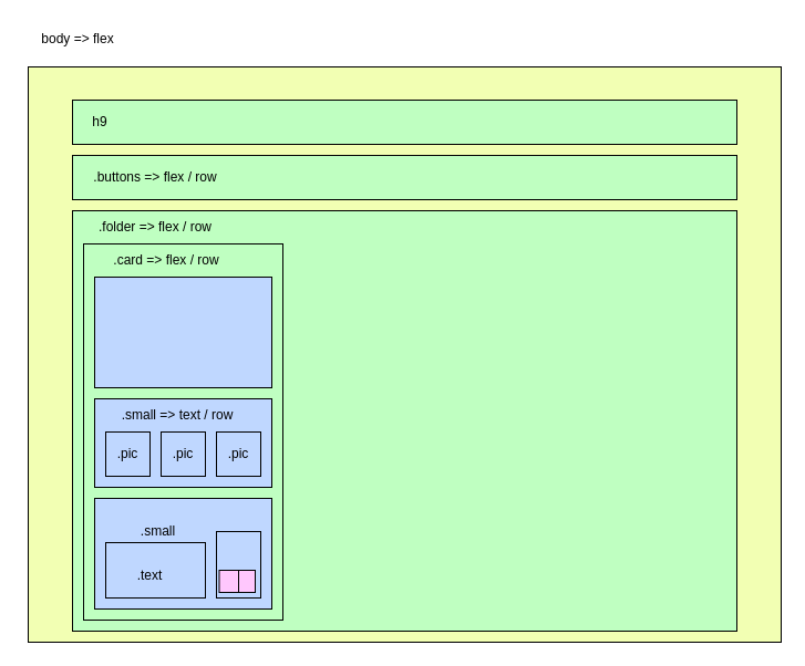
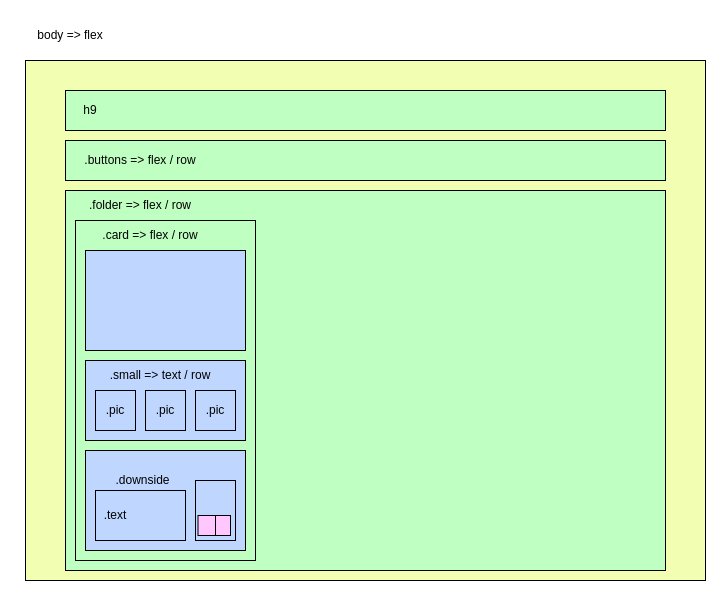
  <mxCell id="0" />
  <mxCell id="1" parent="0" />
  <mxCell id="2" value="" style="rounded=0;whiteSpace=wrap;html=1;" vertex="1" parent="1"><mxGeometry x="295" y="290" width="120" height="60" as="geometry" /></mxCell>
  <mxCell id="3" value="" style="rounded=0;whiteSpace=wrap;html=1;align=center;fillColor=#F2FFB3;" vertex="1" parent="1"><mxGeometry x="25" y="60" width="680" height="520" as="geometry" /></mxCell>
  <mxCell id="4" value="" style="rounded=0;whiteSpace=wrap;html=1;fillColor=#BFFFC1;" vertex="1" parent="1"><mxGeometry x="65" y="90" width="600" height="40" as="geometry" /></mxCell>
  <mxCell id="5" value="" style="rounded=0;whiteSpace=wrap;html=1;fillColor=#BFFFC1;" vertex="1" parent="1"><mxGeometry x="65" y="140" width="600" height="40" as="geometry" /></mxCell>
  <mxCell id="6" value="" style="rounded=0;whiteSpace=wrap;html=1;fillColor=#BFFFC1;" vertex="1" parent="1"><mxGeometry x="65" y="190" width="600" height="380" as="geometry" /></mxCell>
  <mxCell id="7" value="" style="rounded=0;whiteSpace=wrap;html=1;fillColor=#BFFFC1;" vertex="1" parent="1"><mxGeometry x="75" y="220" width="180" height="340" as="geometry" /></mxCell>
  <mxCell id="8" value="" style="rounded=0;whiteSpace=wrap;html=1;fillColor=#BFD7FF;" vertex="1" parent="1"><mxGeometry x="85" y="250" width="160" height="100" as="geometry" /></mxCell>
  <mxCell id="9" value="" style="rounded=0;whiteSpace=wrap;html=1;fillColor=#BFD7FF;" vertex="1" parent="1"><mxGeometry x="85" y="450" width="160" height="100" as="geometry" /></mxCell>
  <mxCell id="10" value="" style="rounded=0;whiteSpace=wrap;html=1;fillColor=#BFD7FF;" vertex="1" parent="1"><mxGeometry x="85" y="360" width="160" height="80" as="geometry" /></mxCell>
  <mxCell id="11" value="" style="rounded=0;whiteSpace=wrap;html=1;fillColor=#BFD7FF;" vertex="1" parent="1"><mxGeometry x="95" y="390" width="40" height="40" as="geometry" /></mxCell>
  <mxCell id="12" value="" style="rounded=0;whiteSpace=wrap;html=1;fillColor=#BFD7FF;" vertex="1" parent="1"><mxGeometry x="145" y="390" width="40" height="40" as="geometry" /></mxCell>
  <mxCell id="13" value="" style="rounded=0;whiteSpace=wrap;html=1;fillColor=#BFD7FF;" vertex="1" parent="1"><mxGeometry x="195" y="390" width="40" height="40" as="geometry" /></mxCell>
  <mxCell id="14" value="" style="rounded=0;whiteSpace=wrap;html=1;fillColor=#BFD7FF;" vertex="1" parent="1"><mxGeometry x="95" y="490" width="90" height="50" as="geometry" /></mxCell>
  <mxCell id="15" value="" style="rounded=0;whiteSpace=wrap;html=1;fillColor=#BFD7FF;" vertex="1" parent="1"><mxGeometry x="195" y="480" width="40" height="60" as="geometry" /></mxCell>
  <mxCell id="16" value="body =&amp;gt; flex" style="text;html=1;strokeColor=none;fillColor=none;align=center;verticalAlign=middle;whiteSpace=wrap;rounded=0;" vertex="1" parent="1"><mxGeometry x="20" y="20" width="100" height="30" as="geometry" /></mxCell>
  <mxCell id="17" value="h9" style="text;html=1;strokeColor=none;fillColor=none;align=center;verticalAlign=middle;whiteSpace=wrap;rounded=0;" vertex="1" parent="1"><mxGeometry x="65" y="95" width="50" height="30" as="geometry" /></mxCell>
  <mxCell id="18" value=".buttons =&amp;gt; flex / row&lt;span style=&quot;color: rgba(0 , 0 , 0 , 0) ; font-family: monospace ; font-size: 0px&quot;&gt;%3CmxGraphModel%3E%3Croot%3E%3CmxCell%20id%3D%220%22%2F%3E%3CmxCell%20id%3D%221%22%20parent%3D%220%22%2F%3E%3CmxCell%20id%3D%222%22%20value%3D%22h1%22%20style%3D%22text%3Bhtml%3D1%3BstrokeColor%3Dnone%3BfillColor%3Dnone%3Balign%3Dcenter%3BverticalAlign%3Dmiddle%3BwhiteSpace%3Dwrap%3Brounded%3D0%3B%22%20vertex%3D%221%22%20parent%3D%221%22%3E%3CmxGeometry%20x%3D%22120%22%20y%3D%2275%22%20width%3D%2250%22%20height%3D%2230%22%20as%3D%22geometry%22%2F%3E%3C%2FmxCell%3E%3C%2Froot%3E%3C%2FmxGraphModel%3E&lt;/span&gt;" style="text;html=1;strokeColor=none;fillColor=none;align=center;verticalAlign=middle;whiteSpace=wrap;rounded=0;" vertex="1" parent="1"><mxGeometry x="65" y="145" width="150" height="30" as="geometry" /></mxCell>
  <mxCell id="19" value=".folder =&amp;gt; flex / row&lt;span style=&quot;color: rgba(0 , 0 , 0 , 0) ; font-family: monospace ; font-size: 0px&quot;&gt;%3CmxGraphModel%3E%3Croot%3E%3CmxCell%20id%3D%220%22%2F%3E%3CmxCell%20id%3D%221%22%20parent%3D%220%22%2F%3E%3CmxCell%20id%3D%222%22%20value%3D%22.botones%20%3D%26amp%3Bgt%3B%20flex%20%2F%20row%26lt%3Bspan%20style%3D%26quot%3Bcolor%3A%20rgba(0%20%2C%200%20%2C%200%20%2C%200)%20%3B%20font-family%3A%20monospace%20%3B%20font-size%3A%200px%26quot%3B%26gt%3B%253CmxGraphModel%253E%253Croot%253E%253CmxCell%2520id%253D%25220%2522%252F%253E%253CmxCell%2520id%253D%25221%2522%2520parent%253D%25220%2522%252F%253E%253CmxCell%2520id%253D%25222%2522%2520value%253D%2522h1%2522%2520style%253D%2522text%253Bhtml%253D1%253BstrokeColor%253Dnone%253BfillColor%253Dnone%253Balign%253Dcenter%253BverticalAlign%253Dmiddle%253BwhiteSpace%253Dwrap%253Brounded%253D0%253B%2522%2520vertex%253D%25221%2522%2520parent%253D%25221%2522%253E%253CmxGeometry%2520x%253D%2522120%2522%2520y%253D%252275%2522%2520width%253D%252250%2522%2520height%253D%252230%2522%2520as%253D%2522geometry%2522%252F%253E%253C%252FmxCell%253E%253C%252Froot%253E%253C%252FmxGraphModel%253E%26lt%3B%2Fspan%26gt%3B%22%20style%3D%22text%3Bhtml%3D1%3BstrokeColor%3Dnone%3BfillColor%3Dnone%3Balign%3Dcenter%3BverticalAlign%3Dmiddle%3BwhiteSpace%3Dwrap%3Brounded%3D0%3B%22%20vertex%3D%221%22%20parent%3D%221%22%3E%3CmxGeometry%20x%3D%22120%22%20y%3D%22125%22%20width%3D%22150%22%20height%3D%2230%22%20as%3D%22geometry%22%2F%3E%3C%2FmxCell%3E%3C%2Froot%3E%3C%2FmxGraphModel%3E&lt;/span&gt;" style="text;html=1;strokeColor=none;fillColor=none;align=center;verticalAlign=middle;whiteSpace=wrap;rounded=0;" vertex="1" parent="1"><mxGeometry x="65" y="190" width="150" height="30" as="geometry" /></mxCell>
  <mxCell id="20" value=".card =&amp;gt; flex / row" style="text;html=1;strokeColor=none;fillColor=none;align=center;verticalAlign=middle;whiteSpace=wrap;rounded=0;" vertex="1" parent="1"><mxGeometry x="75" y="220" width="150" height="30" as="geometry" /></mxCell>
  <mxCell id="21" value=".small =&amp;gt; text / row" style="text;html=1;strokeColor=none;fillColor=none;align=center;verticalAlign=middle;whiteSpace=wrap;rounded=0;" vertex="1" parent="1"><mxGeometry x="85" y="360" width="150" height="30" as="geometry" /></mxCell>
  <mxCell id="22" value=".pic" style="text;html=1;strokeColor=none;fillColor=none;align=center;verticalAlign=middle;whiteSpace=wrap;rounded=0;" vertex="1" parent="1"><mxGeometry x="100" y="395" width="30" height="30" as="geometry" /></mxCell>
  <mxCell id="23" value=".pic" style="text;html=1;strokeColor=none;fillColor=none;align=center;verticalAlign=middle;whiteSpace=wrap;rounded=0;" vertex="1" parent="1"><mxGeometry x="150" y="395" width="30" height="30" as="geometry" /></mxCell>
  <mxCell id="24" value=".pic" style="text;html=1;strokeColor=none;fillColor=none;align=center;verticalAlign=middle;whiteSpace=wrap;rounded=0;" vertex="1" parent="1"><mxGeometry x="200" y="395" width="30" height="30" as="geometry" /></mxCell>
- <mxCell id="25" value=".small" style="text;html=1;strokeColor=none;fillColor=none;align=center;verticalAlign=middle;whiteSpace=wrap;rounded=0;" vertex="1" parent="1"><mxGeometry x="90" y="465" width="105" height="30" as="geometry" /></mxCell>
- <mxCell id="26" value=".text" style="text;html=1;strokeColor=none;fillColor=none;align=center;verticalAlign=middle;whiteSpace=wrap;rounded=0;" vertex="1" parent="1"><mxGeometry x="115" y="505" width="40" height="30" as="geometry" /></mxCell>
+ <mxCell id="25" value=".downside" style="text;html=1;strokeColor=none;fillColor=none;align=center;verticalAlign=middle;whiteSpace=wrap;rounded=0;" vertex="1" parent="1"><mxGeometry x="90" y="465" width="105" height="30" as="geometry" /></mxCell>
+ <mxCell id="26" value=".text" style="text;html=1;strokeColor=none;fillColor=none;align=center;verticalAlign=middle;whiteSpace=wrap;rounded=0;" vertex="1" parent="1"><mxGeometry x="95" y="500" width="40" height="30" as="geometry" /></mxCell>
  <mxCell id="27" value="" style="rounded=0;whiteSpace=wrap;html=1;fillColor=#FFC7FD;" vertex="1" parent="1"><mxGeometry x="197.5" y="515" width="17.5" height="20" as="geometry" /></mxCell>
  <mxCell id="28" value="" style="rounded=0;whiteSpace=wrap;html=1;fillColor=#FFC7FD;" vertex="1" parent="1"><mxGeometry x="215" y="515" width="15" height="20" as="geometry" /></mxCell>
